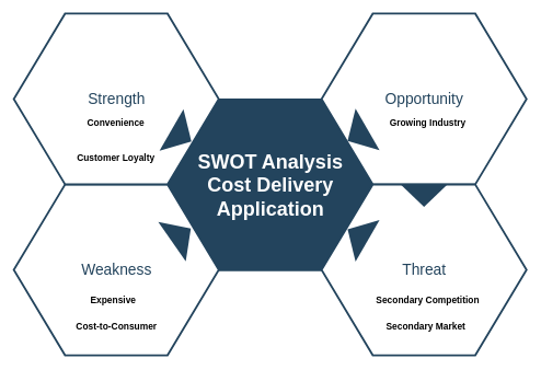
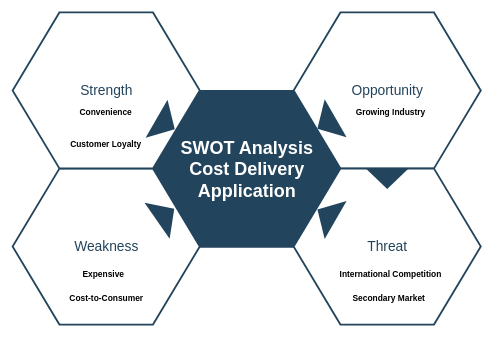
  <mxCell id="0" />
  <mxCell id="1" parent="0" />
  <mxCell id="2" value="&lt;font color=&quot;#ffffff&quot;&gt;&lt;span style=&quot;font-size: 30px&quot;&gt;&lt;b&gt;SWOT Analysis&lt;br&gt;Cost Delivery Application&lt;br&gt;&lt;/b&gt;&lt;/span&gt;&lt;/font&gt;" style="shape=hexagon;perimeter=hexagonPerimeter2;whiteSpace=wrap;html=1;shadow=0;labelBackgroundColor=none;strokeColor=#23445D;fillColor=#23445D;gradientColor=none;fontFamily=Helvetica;fontSize=23;fontColor=#23445d;align=center;strokeWidth=3;" parent="1" vertex="1"><mxGeometry x="254.579" y="150.798" width="311.842" height="259.868" as="geometry" /></mxCell>
  <mxCell id="3" value="" style="triangle;whiteSpace=wrap;html=1;shadow=0;labelBackgroundColor=none;strokeColor=none;fillColor=#FFFFFF;fontFamily=Helvetica;fontSize=17;fontColor=#23445d;align=center;rotation=90;gradientColor=none;flipV=1;flipH=1;opacity=20;" parent="1" vertex="1"><mxGeometry x="135.5" y="168.667" width="72" height="152" as="geometry" /></mxCell>
  <mxCell id="4" value="&lt;font style=&quot;font-size: 23px&quot;&gt;Opportunity&lt;/font&gt;" style="shape=hexagon;perimeter=hexagonPerimeter2;whiteSpace=wrap;html=1;shadow=0;labelBackgroundColor=none;strokeColor=#23445D;fillColor=#FFFFFF;gradientColor=none;fontFamily=Helvetica;fontSize=23;fontColor=#23445d;align=center;strokeWidth=3;" parent="1" vertex="1"><mxGeometry x="488.658" y="20.2" width="311.842" height="259.868" as="geometry" /></mxCell>
  <mxCell id="5" value="&lt;font style=&quot;font-size: 23px&quot;&gt;Threat&lt;/font&gt;" style="shape=hexagon;perimeter=hexagonPerimeter2;whiteSpace=wrap;html=1;shadow=0;labelBackgroundColor=none;strokeColor=#23445D;fillColor=#FFFFFF;gradientColor=none;fontFamily=Helvetica;fontSize=23;fontColor=#23445d;align=center;strokeWidth=3;" parent="1" vertex="1"><mxGeometry x="488.658" y="280.265" width="311.842" height="259.868" as="geometry" /></mxCell>
  <mxCell id="6" value="Weakness" style="shape=hexagon;perimeter=hexagonPerimeter2;whiteSpace=wrap;html=1;shadow=0;labelBackgroundColor=none;strokeColor=#23445D;fillColor=#FFFFFF;gradientColor=none;fontFamily=Helvetica;fontSize=23;fontColor=#23445d;align=center;strokeWidth=3;" parent="1" vertex="1"><mxGeometry x="20.5" y="280.265" width="311.842" height="259.868" as="geometry" /></mxCell>
  <mxCell id="7" value="&lt;font style=&quot;font-size: 23px&quot;&gt;Strength&lt;/font&gt;" style="shape=hexagon;perimeter=hexagonPerimeter2;whiteSpace=wrap;html=1;shadow=0;labelBackgroundColor=none;strokeColor=#23445D;fillColor=#ffffff;gradientColor=none;fontFamily=Helvetica;fontSize=23;fontColor=#23445D;align=center;strokeWidth=3;" parent="1" vertex="1"><mxGeometry x="20.5" y="20.2" width="311.842" height="259.868" as="geometry" /></mxCell>
  <mxCell id="8" value="" style="triangle;whiteSpace=wrap;html=1;shadow=0;labelBackgroundColor=none;strokeColor=none;fillColor=#23445D;fontFamily=Helvetica;fontSize=17;fontColor=#23445d;align=center;rotation=-210;gradientColor=none;strokeWidth=3;" parent="1" vertex="1"><mxGeometry x="526" y="168.667" width="35" height="73" as="geometry" /></mxCell>
  <mxCell id="9" value="" style="triangle;whiteSpace=wrap;html=1;shadow=0;labelBackgroundColor=none;strokeColor=none;fillColor=#23445D;fontFamily=Helvetica;fontSize=17;fontColor=#23445d;align=center;rotation=90;gradientColor=none;strokeWidth=3;" parent="1" vertex="1"><mxGeometry x="627.079" y="260.167" width="35" height="73" as="geometry" /></mxCell>
  <mxCell id="10" value="" style="triangle;whiteSpace=wrap;html=1;shadow=0;labelBackgroundColor=none;strokeColor=none;fillColor=#23445D;fontFamily=Helvetica;fontSize=17;fontColor=#23445d;align=center;rotation=-150;gradientColor=none;strokeWidth=3;" parent="1" vertex="1"><mxGeometry x="526" y="320.667" width="35" height="73" as="geometry" /></mxCell>
  <mxCell id="11" value="" style="triangle;whiteSpace=wrap;html=1;shadow=0;labelBackgroundColor=none;strokeColor=none;fillColor=#23445D;fontFamily=Helvetica;fontSize=17;fontColor=#23445d;align=center;rotation=30;gradientColor=none;strokeWidth=3;" parent="1" vertex="1"><mxGeometry x="258" y="169.667" width="35" height="73" as="geometry" /></mxCell>
  <mxCell id="12" value="" style="triangle;whiteSpace=wrap;html=1;shadow=0;labelBackgroundColor=none;strokeColor=none;fillColor=#23445D;fontFamily=Helvetica;fontSize=17;fontColor=#23445d;align=center;rotation=-35;gradientColor=none;strokeWidth=3;" parent="1" vertex="1"><mxGeometry x="258" y="320.667" width="35" height="73" as="geometry" /></mxCell>
  <mxCell id="13" value="&lt;b&gt;&lt;font style=&quot;font-size: 14px&quot;&gt;Convenience&lt;/font&gt;&lt;/b&gt;" style="text;html=1;strokeColor=none;fillColor=none;align=center;verticalAlign=middle;whiteSpace=wrap;rounded=0;" parent="1" vertex="1"><mxGeometry x="156.42" y="176" width="40" height="20" as="geometry" /></mxCell>
  <mxCell id="14" value="&lt;span style=&quot;font-size: 14px&quot;&gt;&lt;b&gt;Customer Loyalty&lt;/b&gt;&lt;/span&gt;" style="text;html=1;strokeColor=none;fillColor=none;align=center;verticalAlign=middle;whiteSpace=wrap;rounded=0;" parent="1" vertex="1"><mxGeometry x="91.21" y="220.17" width="170.42" height="40" as="geometry" /></mxCell>
  <mxCell id="15" value="&lt;b&gt;&lt;font style=&quot;font-size: 14px&quot;&gt;Expensive&lt;/font&gt;&lt;/b&gt;" style="text;html=1;strokeColor=none;fillColor=none;align=center;verticalAlign=middle;whiteSpace=wrap;rounded=0;" parent="1" vertex="1"><mxGeometry x="151.5" y="446" width="40" height="20" as="geometry" /></mxCell>
  <mxCell id="16" value="&lt;b&gt;&lt;font style=&quot;font-size: 14px&quot;&gt;Cost-to-Consumer&lt;/font&gt;&lt;/b&gt;" style="text;html=1;strokeColor=none;fillColor=none;align=center;verticalAlign=middle;whiteSpace=wrap;rounded=0;" parent="1" vertex="1"><mxGeometry x="67.55" y="486" width="217.75" height="20" as="geometry" /></mxCell>
  <mxCell id="17" value="&lt;b&gt;&lt;font style=&quot;font-size: 14px&quot;&gt;Growing Industry&lt;/font&gt;&lt;/b&gt;" style="text;html=1;strokeColor=none;fillColor=none;align=center;verticalAlign=middle;whiteSpace=wrap;rounded=0;" parent="1" vertex="1"><mxGeometry x="536" y="176" width="228.92" height="20" as="geometry" /></mxCell>
- <mxCell id="18" value="&lt;b&gt;&lt;font style=&quot;font-size: 14px&quot;&gt;Secondary Competition&lt;/font&gt;&lt;/b&gt;" style="text;html=1;strokeColor=none;fillColor=none;align=center;verticalAlign=middle;whiteSpace=wrap;rounded=0;" parent="1" vertex="1"><mxGeometry x="544.92" y="446" width="211.08" height="20" as="geometry" /></mxCell>
+ <mxCell id="18" value="&lt;b&gt;&lt;font style=&quot;font-size: 14px&quot;&gt;International Competition&lt;/font&gt;&lt;/b&gt;" style="text;html=1;strokeColor=none;fillColor=none;align=center;verticalAlign=middle;whiteSpace=wrap;rounded=0;" parent="1" vertex="1"><mxGeometry x="544.92" y="446" width="211.08" height="20" as="geometry" /></mxCell>
  <mxCell id="19" value="&lt;span style=&quot;font-size: 14px&quot;&gt;&lt;b&gt;Secondary Market&lt;/b&gt;&lt;/span&gt;" style="text;html=1;strokeColor=none;fillColor=none;align=center;verticalAlign=middle;whiteSpace=wrap;rounded=0;" parent="1" vertex="1"><mxGeometry x="567.62" y="486" width="158.92" height="20" as="geometry" /></mxCell>
